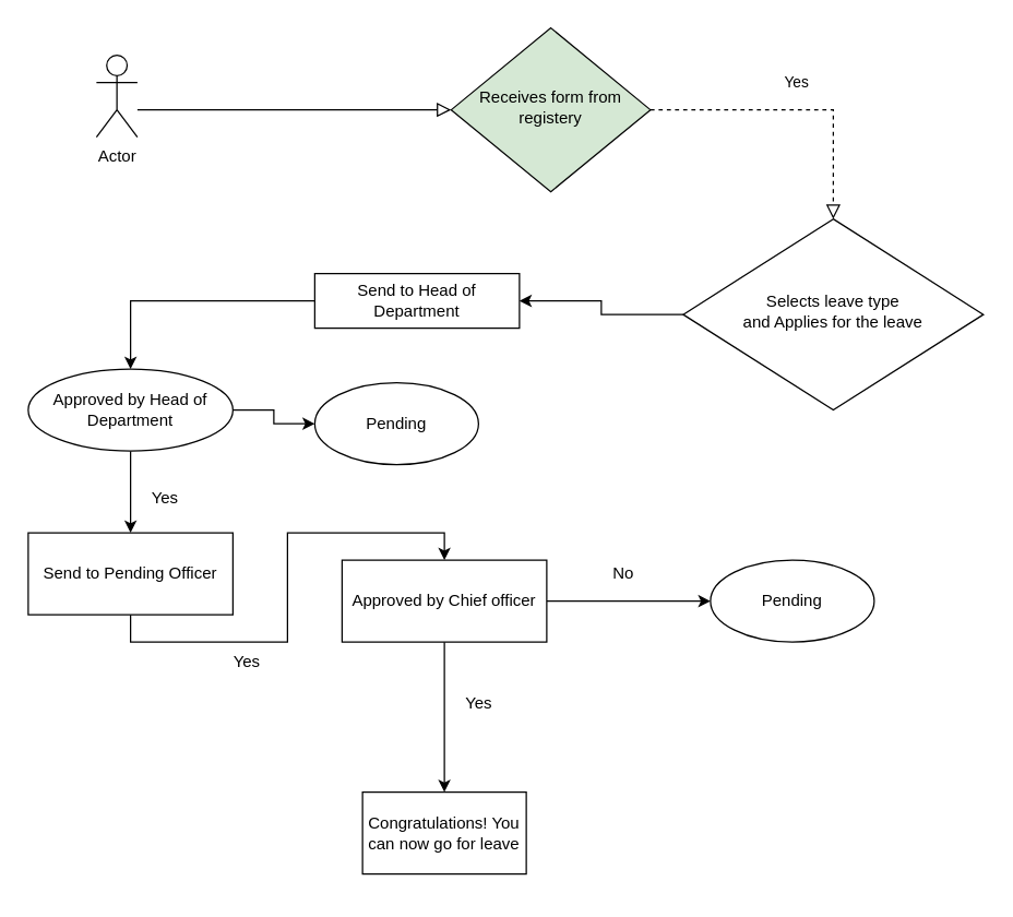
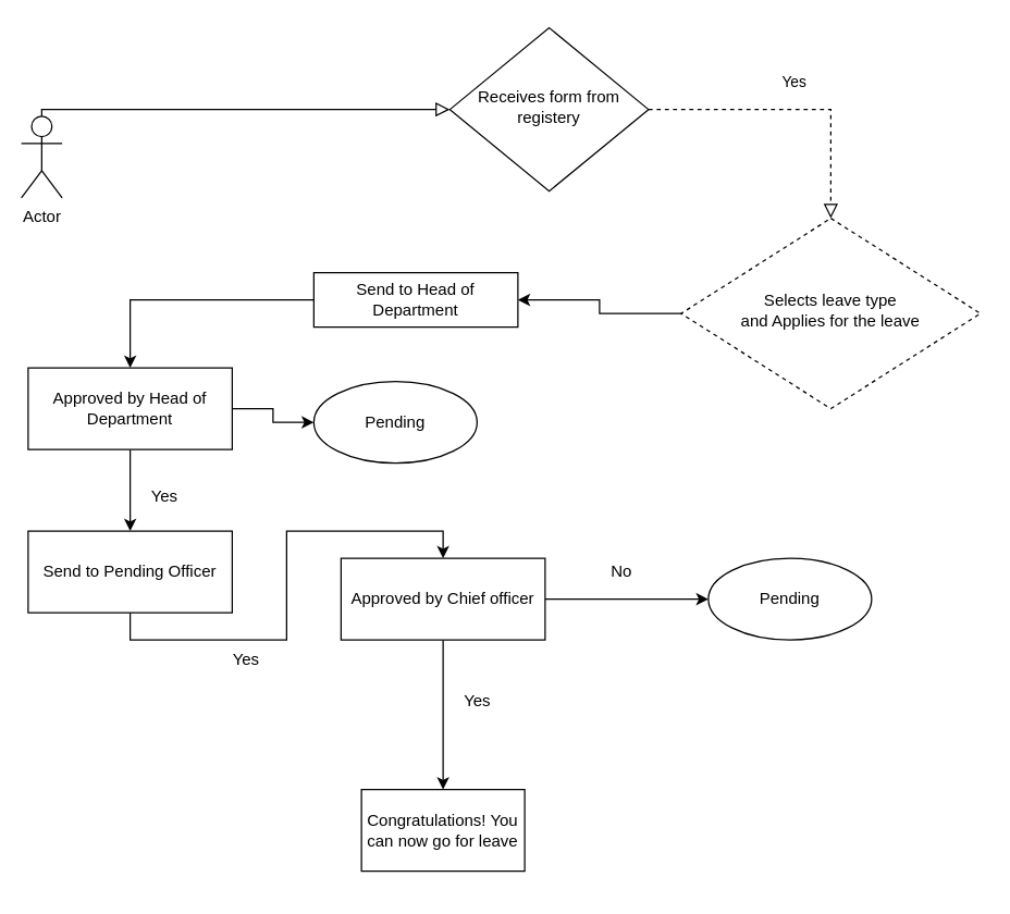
  <mxCell id="0" />
  <mxCell id="1" parent="0" />
  <mxCell id="2" value="" style="rounded=0;html=1;jettySize=auto;orthogonalLoop=1;fontSize=11;endArrow=block;endFill=0;endSize=8;strokeWidth=1;shadow=0;labelBackgroundColor=none;edgeStyle=orthogonalEdgeStyle;" parent="1" source="7" target="4" edge="1"><mxGeometry relative="1" as="geometry"><mxPoint x="100" y="70" as="sourcePoint" /><Array as="points"><mxPoint x="130" y="80" /><mxPoint x="130" y="80" /></Array></mxGeometry></mxCell>
  <mxCell id="3" value="Yes" style="rounded=0;html=1;jettySize=auto;orthogonalLoop=1;fontSize=11;endArrow=block;endFill=0;endSize=8;strokeWidth=1;shadow=0;labelBackgroundColor=none;edgeStyle=orthogonalEdgeStyle;dashed=1;" parent="1" source="4" target="6" edge="1"><mxGeometry y="20" relative="1" as="geometry"><mxPoint as="offset" /></mxGeometry></mxCell>
- <mxCell id="4" value="Receives form from registery" style="rhombus;whiteSpace=wrap;html=1;shadow=0;fontFamily=Helvetica;fontSize=12;align=center;strokeWidth=1;spacing=6;spacingTop=-4;fillColor=#d5e8d4;" parent="1" vertex="1"><mxGeometry x="330" y="20" width="146" height="120" as="geometry" /></mxCell>
+ <mxCell id="4" value="Receives form from registery" style="rhombus;whiteSpace=wrap;html=1;shadow=0;fontFamily=Helvetica;fontSize=12;align=center;strokeWidth=1;spacing=6;spacingTop=-4;" parent="1" vertex="1"><mxGeometry x="330" y="20" width="146" height="120" as="geometry" /></mxCell>
  <mxCell id="5" style="edgeStyle=orthogonalEdgeStyle;rounded=0;orthogonalLoop=1;jettySize=auto;html=1;" edge="1" parent="1" source="6" target="17"><mxGeometry relative="1" as="geometry" /></mxCell>
- <mxCell id="6" value="Selects leave type &lt;br&gt;and Applies for the leave" style="rhombus;whiteSpace=wrap;html=1;shadow=0;fontFamily=Helvetica;fontSize=12;align=center;strokeWidth=1;spacing=6;spacingTop=-4;" parent="1" vertex="1"><mxGeometry x="500" y="160" width="220" height="140" as="geometry" /></mxCell>
- <mxCell id="7" value="Actor" style="shape=umlActor;verticalLabelPosition=bottom;verticalAlign=top;html=1;outlineConnect=0;" vertex="1" parent="1"><mxGeometry x="70" y="40" width="30" height="60" as="geometry" /></mxCell>
+ <mxCell id="6" value="Selects leave type &lt;br&gt;and Applies for the leave" style="rhombus;whiteSpace=wrap;html=1;shadow=0;fontFamily=Helvetica;fontSize=12;align=center;strokeWidth=1;spacing=6;spacingTop=-4;dashed=1;" parent="1" vertex="1"><mxGeometry x="500" y="160" width="220" height="140" as="geometry" /></mxCell>
+ <mxCell id="7" value="Actor" style="shape=umlActor;verticalLabelPosition=bottom;verticalAlign=top;html=1;outlineConnect=0;" vertex="1" parent="1"><mxGeometry x="15" y="85" width="30" height="60" as="geometry" /></mxCell>
  <mxCell id="8" value="" style="edgeStyle=orthogonalEdgeStyle;rounded=0;orthogonalLoop=1;jettySize=auto;html=1;" edge="1" parent="1" source="10" target="12"><mxGeometry relative="1" as="geometry" /></mxCell>
  <mxCell id="9" value="" style="edgeStyle=orthogonalEdgeStyle;rounded=0;orthogonalLoop=1;jettySize=auto;html=1;" edge="1" parent="1" source="10" target="14"><mxGeometry relative="1" as="geometry" /></mxCell>
- <mxCell id="10" value="Approved by Head of Department" style="ellipse;whiteSpace=wrap;html=1;" vertex="1" parent="1"><mxGeometry x="20" y="270" width="150" height="60" as="geometry" /></mxCell>
+ <mxCell id="10" value="Approved by Head of Department" style="rounded=0;whiteSpace=wrap;html=1;" vertex="1" parent="1"><mxGeometry x="20" y="270" width="150" height="60" as="geometry" /></mxCell>
  <mxCell id="11" value="No" style="text;html=1;resizable=0;autosize=1;align=center;verticalAlign=middle;points=[];fillColor=none;strokeColor=none;rounded=0;" vertex="1" parent="1"><mxGeometry x="324" y="620" width="40" height="30" as="geometry" /></mxCell>
  <mxCell id="12" value="Pending" style="ellipse;whiteSpace=wrap;html=1;rounded=0;" vertex="1" parent="1"><mxGeometry x="230" y="280" width="120" height="60" as="geometry" /></mxCell>
  <mxCell id="13" style="edgeStyle=orthogonalEdgeStyle;rounded=0;orthogonalLoop=1;jettySize=auto;html=1;exitX=0.5;exitY=1;exitDx=0;exitDy=0;entryX=0.5;entryY=0;entryDx=0;entryDy=0;" edge="1" parent="1" source="14" target="24"><mxGeometry relative="1" as="geometry" /></mxCell>
  <mxCell id="14" value="Send to Pending Officer" style="rounded=0;whiteSpace=wrap;html=1;" vertex="1" parent="1"><mxGeometry x="20" y="390" width="150" height="60" as="geometry" /></mxCell>
  <mxCell id="15" value="Yes" style="text;html=1;resizable=0;autosize=1;align=center;verticalAlign=middle;points=[];fillColor=none;strokeColor=none;rounded=0;" vertex="1" parent="1"><mxGeometry x="330" y="500" width="40" height="30" as="geometry" /></mxCell>
  <mxCell id="16" style="edgeStyle=orthogonalEdgeStyle;rounded=0;orthogonalLoop=1;jettySize=auto;html=1;" edge="1" parent="1" source="17" target="10"><mxGeometry relative="1" as="geometry" /></mxCell>
  <mxCell id="17" value="Send to Head of Department" style="rounded=0;whiteSpace=wrap;html=1;" vertex="1" parent="1"><mxGeometry x="230" y="200" width="150" height="40" as="geometry" /></mxCell>
  <mxCell id="18" value="Yes" style="text;html=1;resizable=0;autosize=1;align=center;verticalAlign=middle;points=[];fillColor=none;strokeColor=none;rounded=0;" vertex="1" parent="1"><mxGeometry x="240" y="440" width="40" height="30" as="geometry" /></mxCell>
  <mxCell id="19" value="Yes" style="text;html=1;resizable=0;autosize=1;align=center;verticalAlign=middle;points=[];fillColor=none;strokeColor=none;rounded=0;" vertex="1" parent="1"><mxGeometry x="100" y="350" width="40" height="30" as="geometry" /></mxCell>
  <mxCell id="20" value="Pending" style="ellipse;whiteSpace=wrap;html=1;rounded=0;" vertex="1" parent="1"><mxGeometry x="520" y="410" width="120" height="60" as="geometry" /></mxCell>
  <mxCell id="21" value="No" style="text;html=1;resizable=0;autosize=1;align=center;verticalAlign=middle;points=[];fillColor=none;strokeColor=none;rounded=0;" vertex="1" parent="1"><mxGeometry x="436" y="405" width="40" height="30" as="geometry" /></mxCell>
  <mxCell id="22" style="edgeStyle=orthogonalEdgeStyle;rounded=0;orthogonalLoop=1;jettySize=auto;html=1;" edge="1" parent="1" source="24" target="20"><mxGeometry relative="1" as="geometry" /></mxCell>
  <mxCell id="23" value="" style="edgeStyle=orthogonalEdgeStyle;rounded=0;orthogonalLoop=1;jettySize=auto;html=1;" edge="1" parent="1" source="24" target="25"><mxGeometry relative="1" as="geometry" /></mxCell>
  <mxCell id="24" value="Approved by Chief officer" style="rounded=0;whiteSpace=wrap;html=1;" vertex="1" parent="1"><mxGeometry x="250" y="410" width="150" height="60" as="geometry" /></mxCell>
  <mxCell id="25" value="Congratulations! You can now go for leave" style="whiteSpace=wrap;html=1;rounded=0;" vertex="1" parent="1"><mxGeometry x="265" y="580" width="120" height="60" as="geometry" /></mxCell>
  <mxCell id="26" value="Yes" style="text;html=1;resizable=0;autosize=1;align=center;verticalAlign=middle;points=[];fillColor=none;strokeColor=none;rounded=0;" vertex="1" parent="1"><mxGeometry x="160" y="470" width="40" height="30" as="geometry" /></mxCell>
